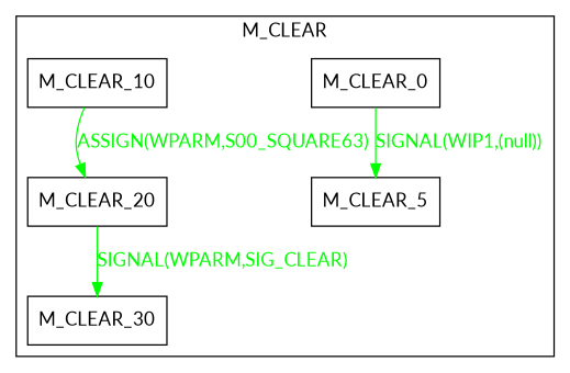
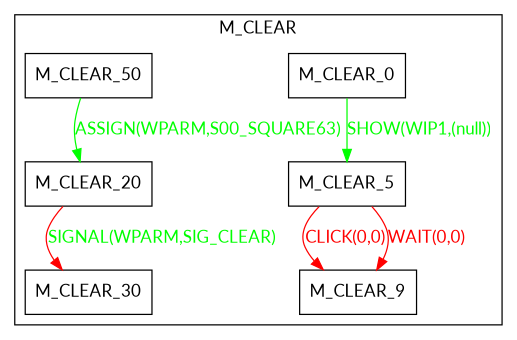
  digraph {
    fontname=Lato
    node [fontname=Lato shape=record]
    edge [color=green fontcolor=green fontname=Lato]
    M_CLEAR_0
    M_CLEAR_5
-   M_CLEAR_10
+   M_CLEAR_9
+   M_CLEAR_10 [label=M_CLEAR_50]
    M_CLEAR_20
    M_CLEAR_30
    subgraph cluster_1 {
      label=M_CLEAR
      M_CLEAR_0
      M_CLEAR_5
+     M_CLEAR_9
      M_CLEAR_10
      M_CLEAR_20
      M_CLEAR_30
    }
-   M_CLEAR_0 -> M_CLEAR_5 [label="SIGNAL(WIP1,(null))"]
+   M_CLEAR_0 -> M_CLEAR_5 [label="SHOW(WIP1,(null))"]
+   M_CLEAR_5 -> M_CLEAR_9 [color=red fontcolor=red label="CLICK(0,0)"]
+   M_CLEAR_5 -> M_CLEAR_9 [color=red fontcolor=red label="WAIT(0,0)"]
    M_CLEAR_10 -> M_CLEAR_20 [label="ASSIGN(WPARM,S00_SQUARE63)"]
-   M_CLEAR_20 -> M_CLEAR_30 [label="SIGNAL(WPARM,SIG_CLEAR)"]
+   M_CLEAR_20 -> M_CLEAR_30 [color=red label="SIGNAL(WPARM,SIG_CLEAR)"]
  }
